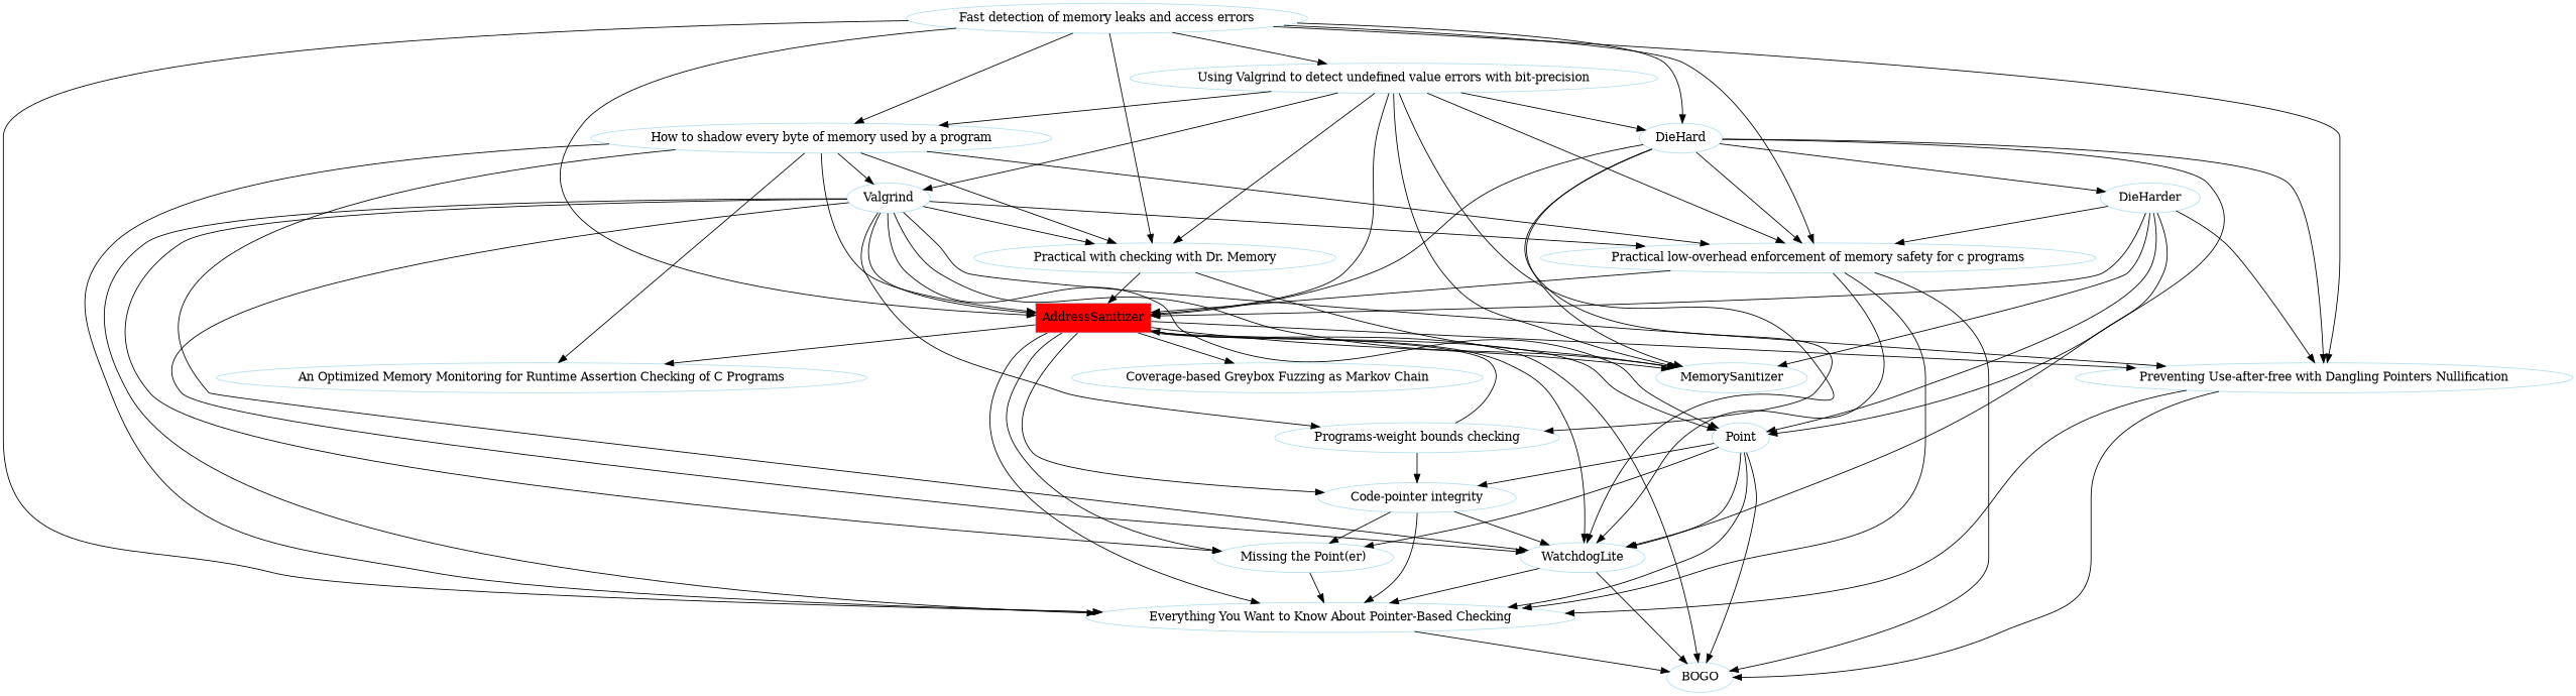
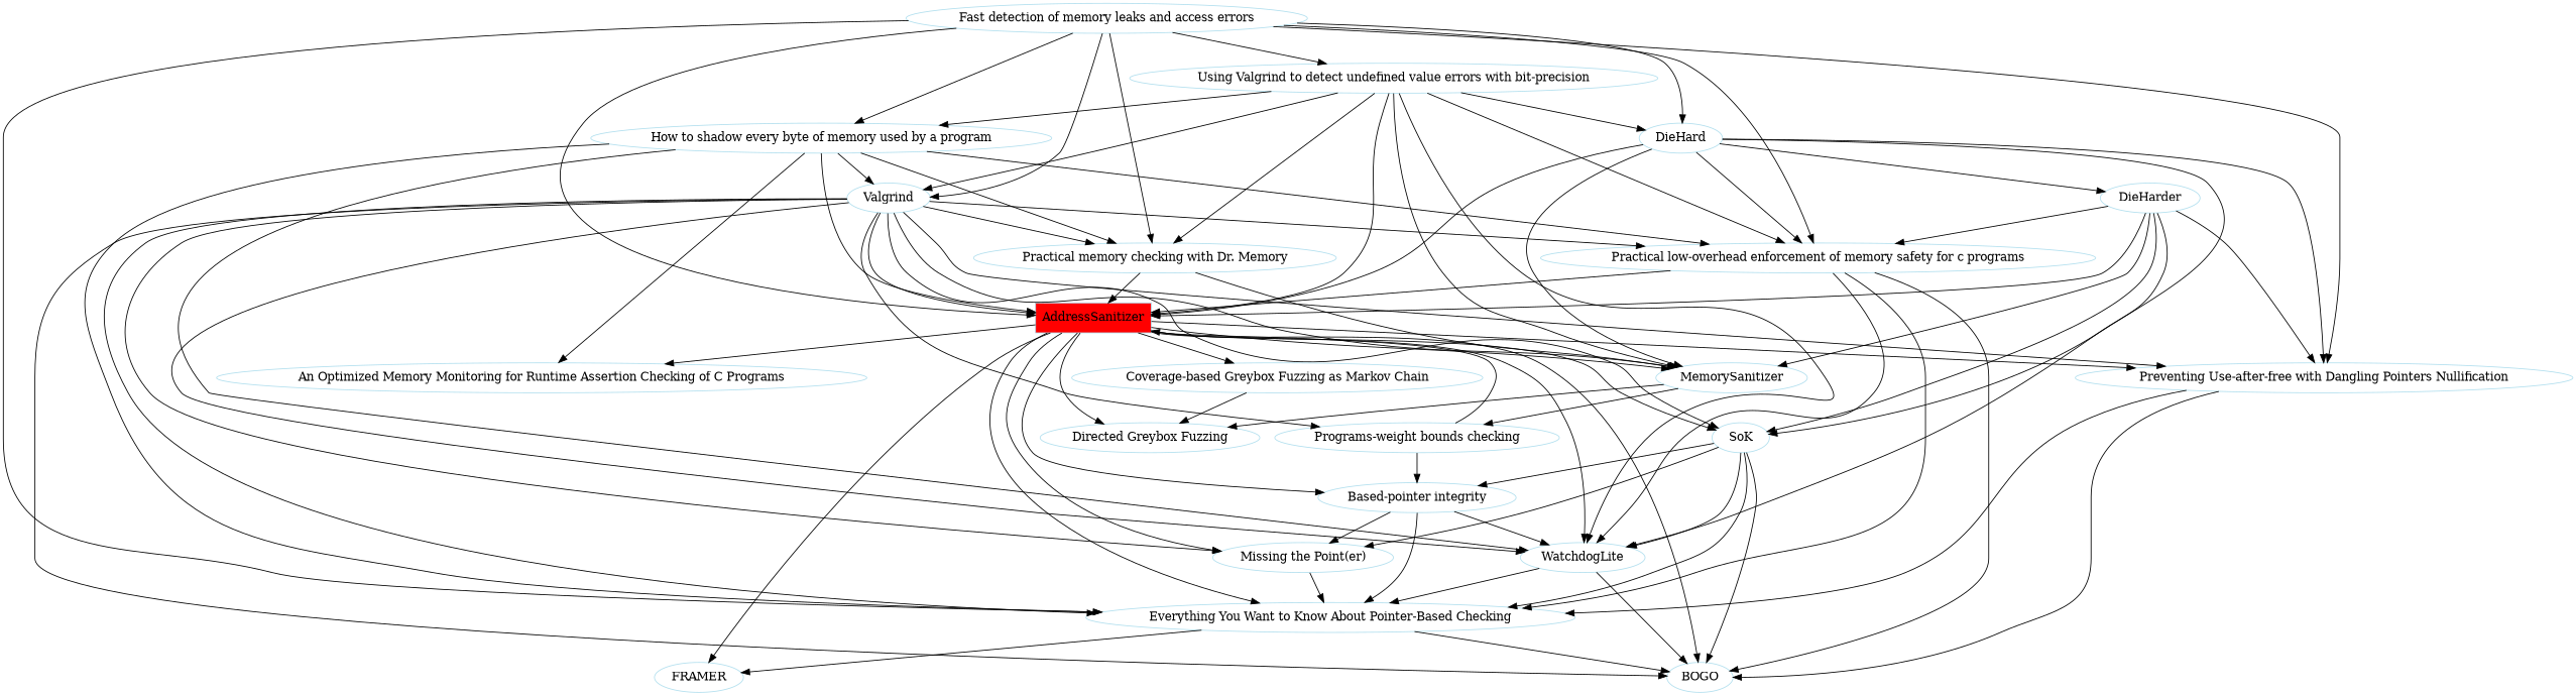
  digraph {
    compound=true
    node [color=lightblue2]
    n1 [label="Fast detection of memory leaks and access errors"]
    n2 [label="Using Valgrind to detect undefined value errors with bit-precision"]
    n3 [label=DieHard]
    n4 [label="How to shadow every byte of memory used by a program"]
    n5 [label=Valgrind]
-   n6 [label="Practical with checking with Dr. Memory"]
+   n6 [label="Practical memory checking with Dr. Memory"]
    n7 [label="Practical low-overhead enforcement of memory safety for c programs"]
    n8 [fillcolor=red label=AddressSanitizer shape=box style=filled]
    n9 [label="Preventing Use-after-free with Dangling Pointers Nullification"]
    n10 [label="Everything You Want to Know About Pointer-Based Checking"]
    n11 [label=WatchdogLite]
    n12 [label=MemorySanitizer]
    n13 [label=DieHarder]
    n14 [label="Programs-weight bounds checking"]
-   n15 [label=Point]
+   n15 [label=SoK]
    n16 [label="An Optimized Memory Monitoring for Runtime Assertion Checking of C Programs"]
    n17 [label="Missing the Point(er)"]
    n18 [label=BOGO]
-   n19 [label="Code-pointer integrity"]
+   n19 [label="Based-pointer integrity"]
    n20 [label="Coverage-based Greybox Fuzzing as Markov Chain"]
+   n21 [label="Directed Greybox Fuzzing"]
+   n22 [label=FRAMER]
    n1 -> n2
    n1 -> n3
    n1 -> n4
+   n1 -> n5
    n1 -> n6
    n1 -> n7
    n1 -> n8
    n1 -> n9
    n1 -> n10
    n2 -> n3
    n2 -> n4
    n2 -> n5
    n2 -> n6
    n2 -> n7
    n2 -> n8
    n2 -> n11
    n2 -> n12
    n3 -> n7
    n3 -> n8
    n3 -> n9
    n3 -> n12
    n3 -> n13
-   n3 -> n14
+   n12 -> n14
    n3 -> n15
    n4 -> n5
    n4 -> n6
    n4 -> n7
    n4 -> n8
    n4 -> n10
    n4 -> n11
    n4 -> n16
    n5 -> n6
    n5 -> n7
    n5 -> n8
    n5 -> n9
    n5 -> n10
    n5 -> n11
    n5 -> n12
    n5 -> n14
    n5 -> n15
    n5 -> n17
+   n5 -> n18
    n6 -> n8
    n6 -> n12
    n7 -> n8
    n7 -> n10
    n7 -> n11
    n7 -> n18
    n8 -> n9
    n8 -> n10
    n8 -> n11
    n8 -> n12
    n8 -> n15
    n8 -> n16
    n8 -> n17
    n8 -> n18
    n8 -> n19
    n8 -> n20
+   n8 -> n21
+   n8 -> n22
    n9 -> n10
    n9 -> n18
    n10 -> n18
+   n10 -> n22
    n11 -> n10
    n11 -> n18
+   n12 -> n21
    n13 -> n7
    n13 -> n8
    n13 -> n9
    n13 -> n11
    n13 -> n12
    n13 -> n15
    n14 -> n8
    n14 -> n19
    n15 -> n10
    n15 -> n11
    n15 -> n17
    n15 -> n18
    n15 -> n19
    n17 -> n10
    n19 -> n10
    n19 -> n11
    n19 -> n17
+   n20 -> n21
  }
